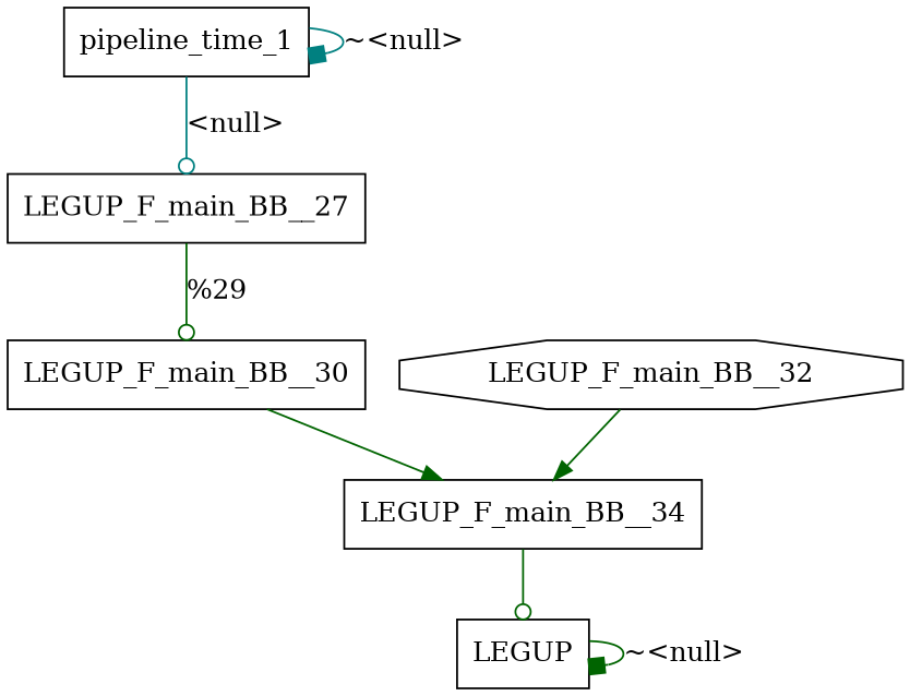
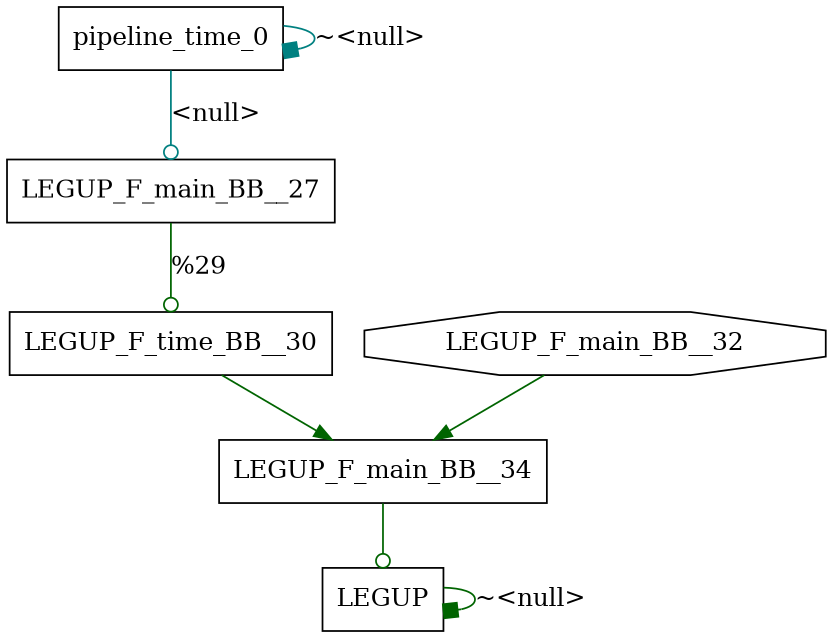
  digraph {
    node [shape=box]
    edge [arrowhead=odot color=darkgreen]
-   n1 [label=pipeline_time_1]
+   n1 [label=pipeline_time_0]
    n2 [label=LEGUP_F_main_BB__27]
-   n3 [label=LEGUP_F_main_BB__30]
+   n3 [label=LEGUP_F_time_BB__30]
    n4 [label=LEGUP]
    n5 [label=LEGUP_F_main_BB__34]
    n6 [label=LEGUP_F_main_BB__32 shape=octagon]
    n1 -> n1 [arrowhead=box color=teal label="~<null>"]
    n1 -> n2 [color=teal label="<null>"]
    n2 -> n3 [label="%29"]
    n3 -> n5 [arrowhead=normal]
    n4 -> n4 [arrowhead=box label="~<null>"]
    n5 -> n4
    n6 -> n5 [arrowhead=normal]
  }
